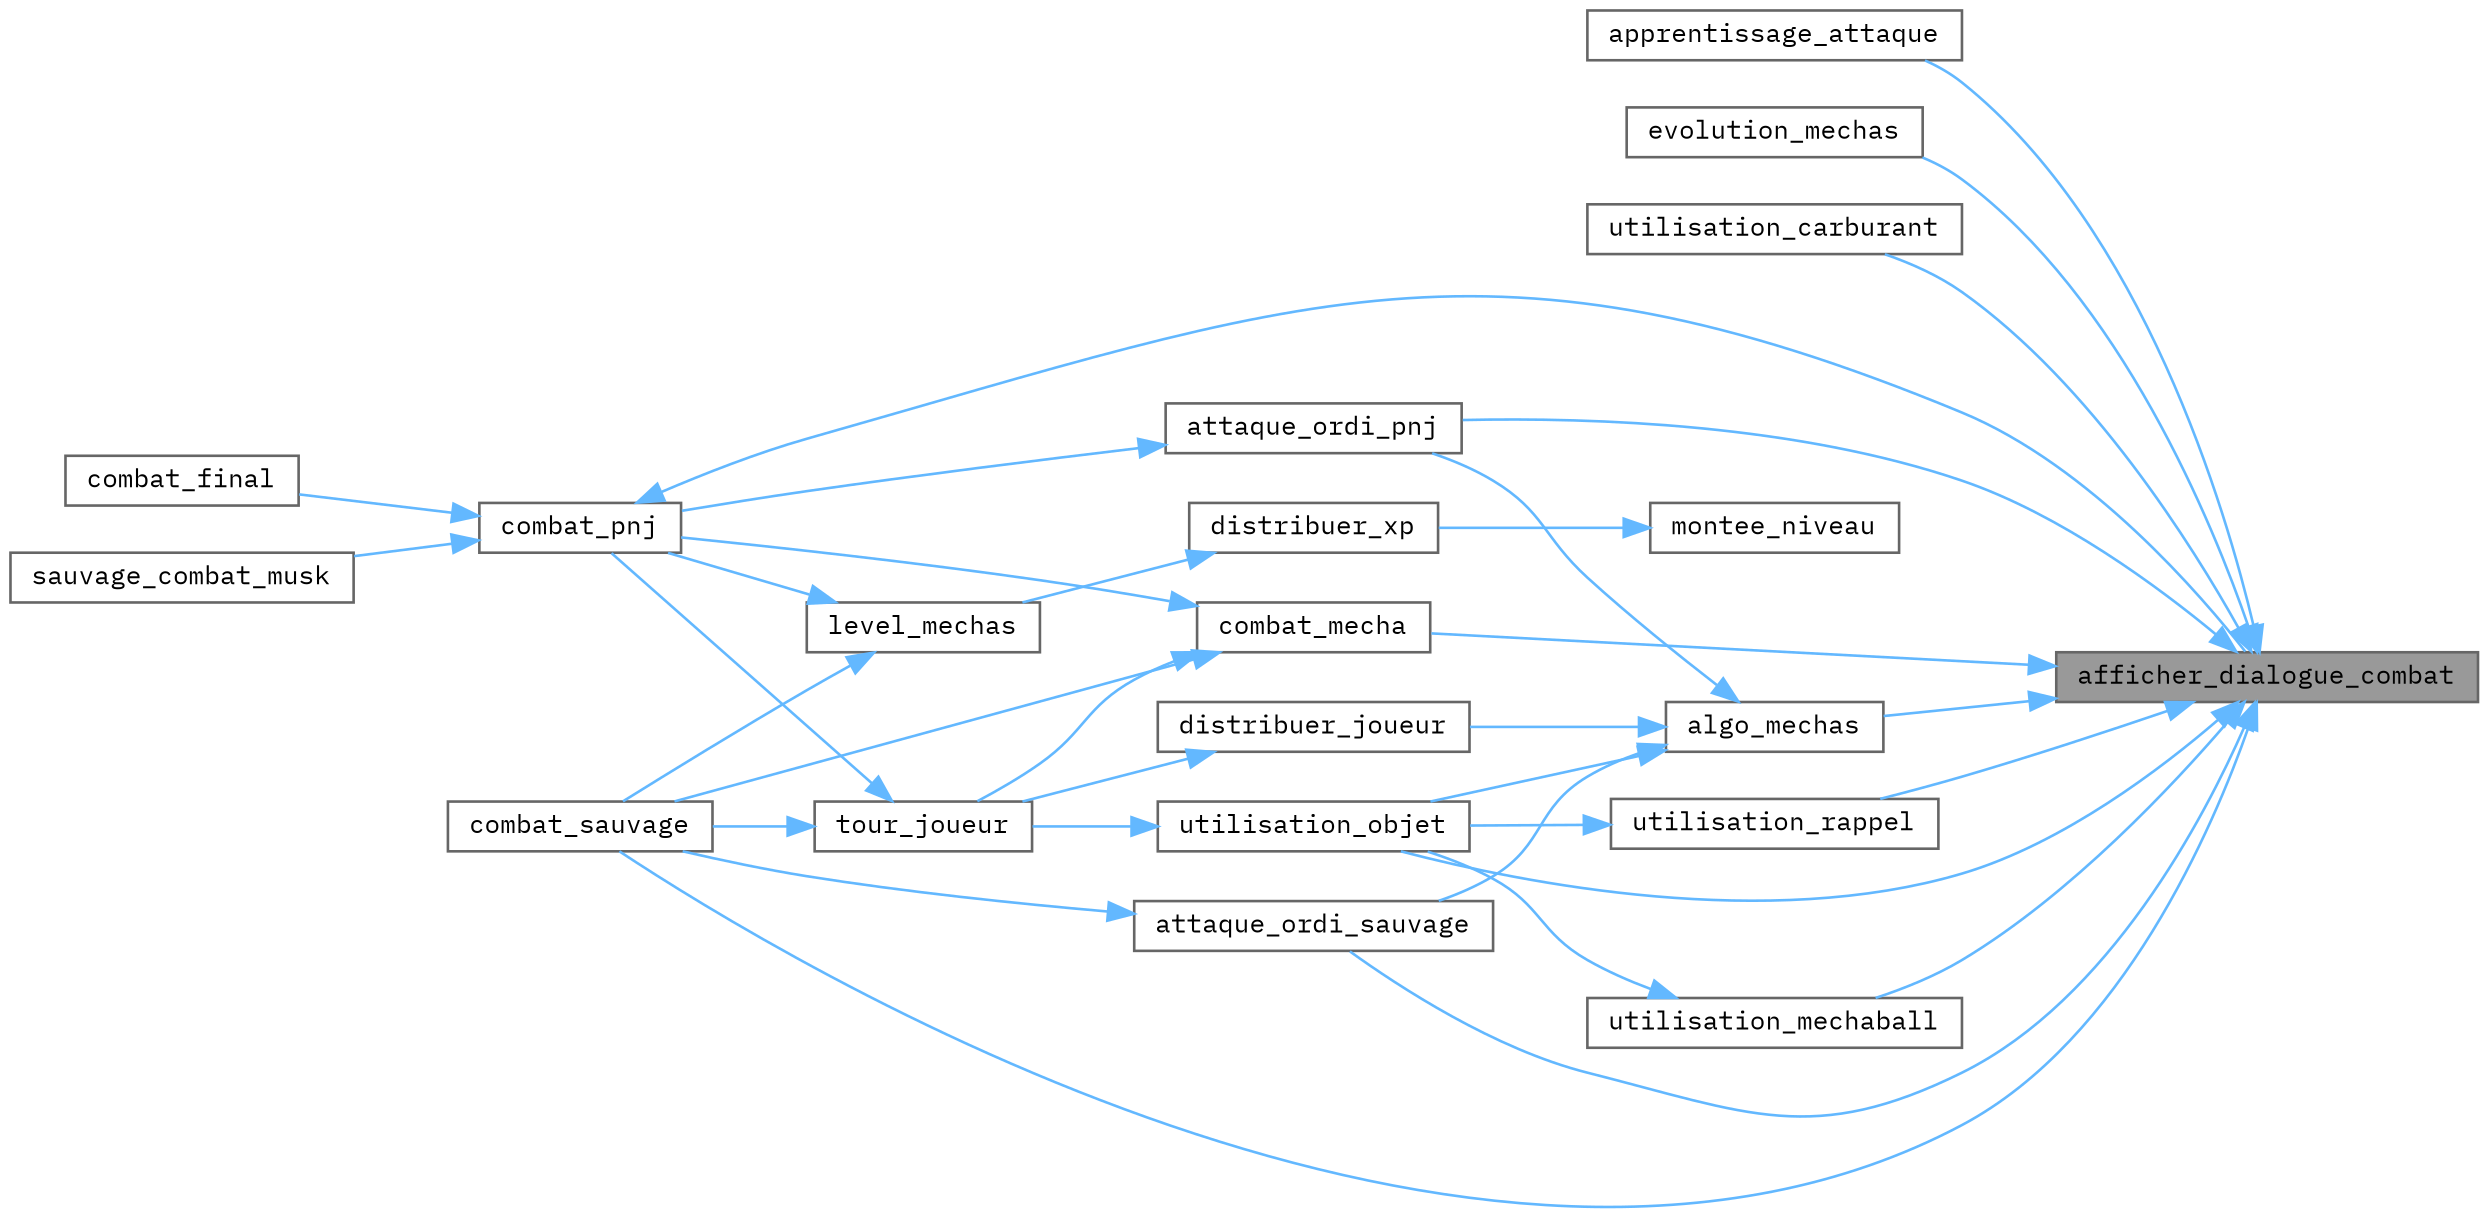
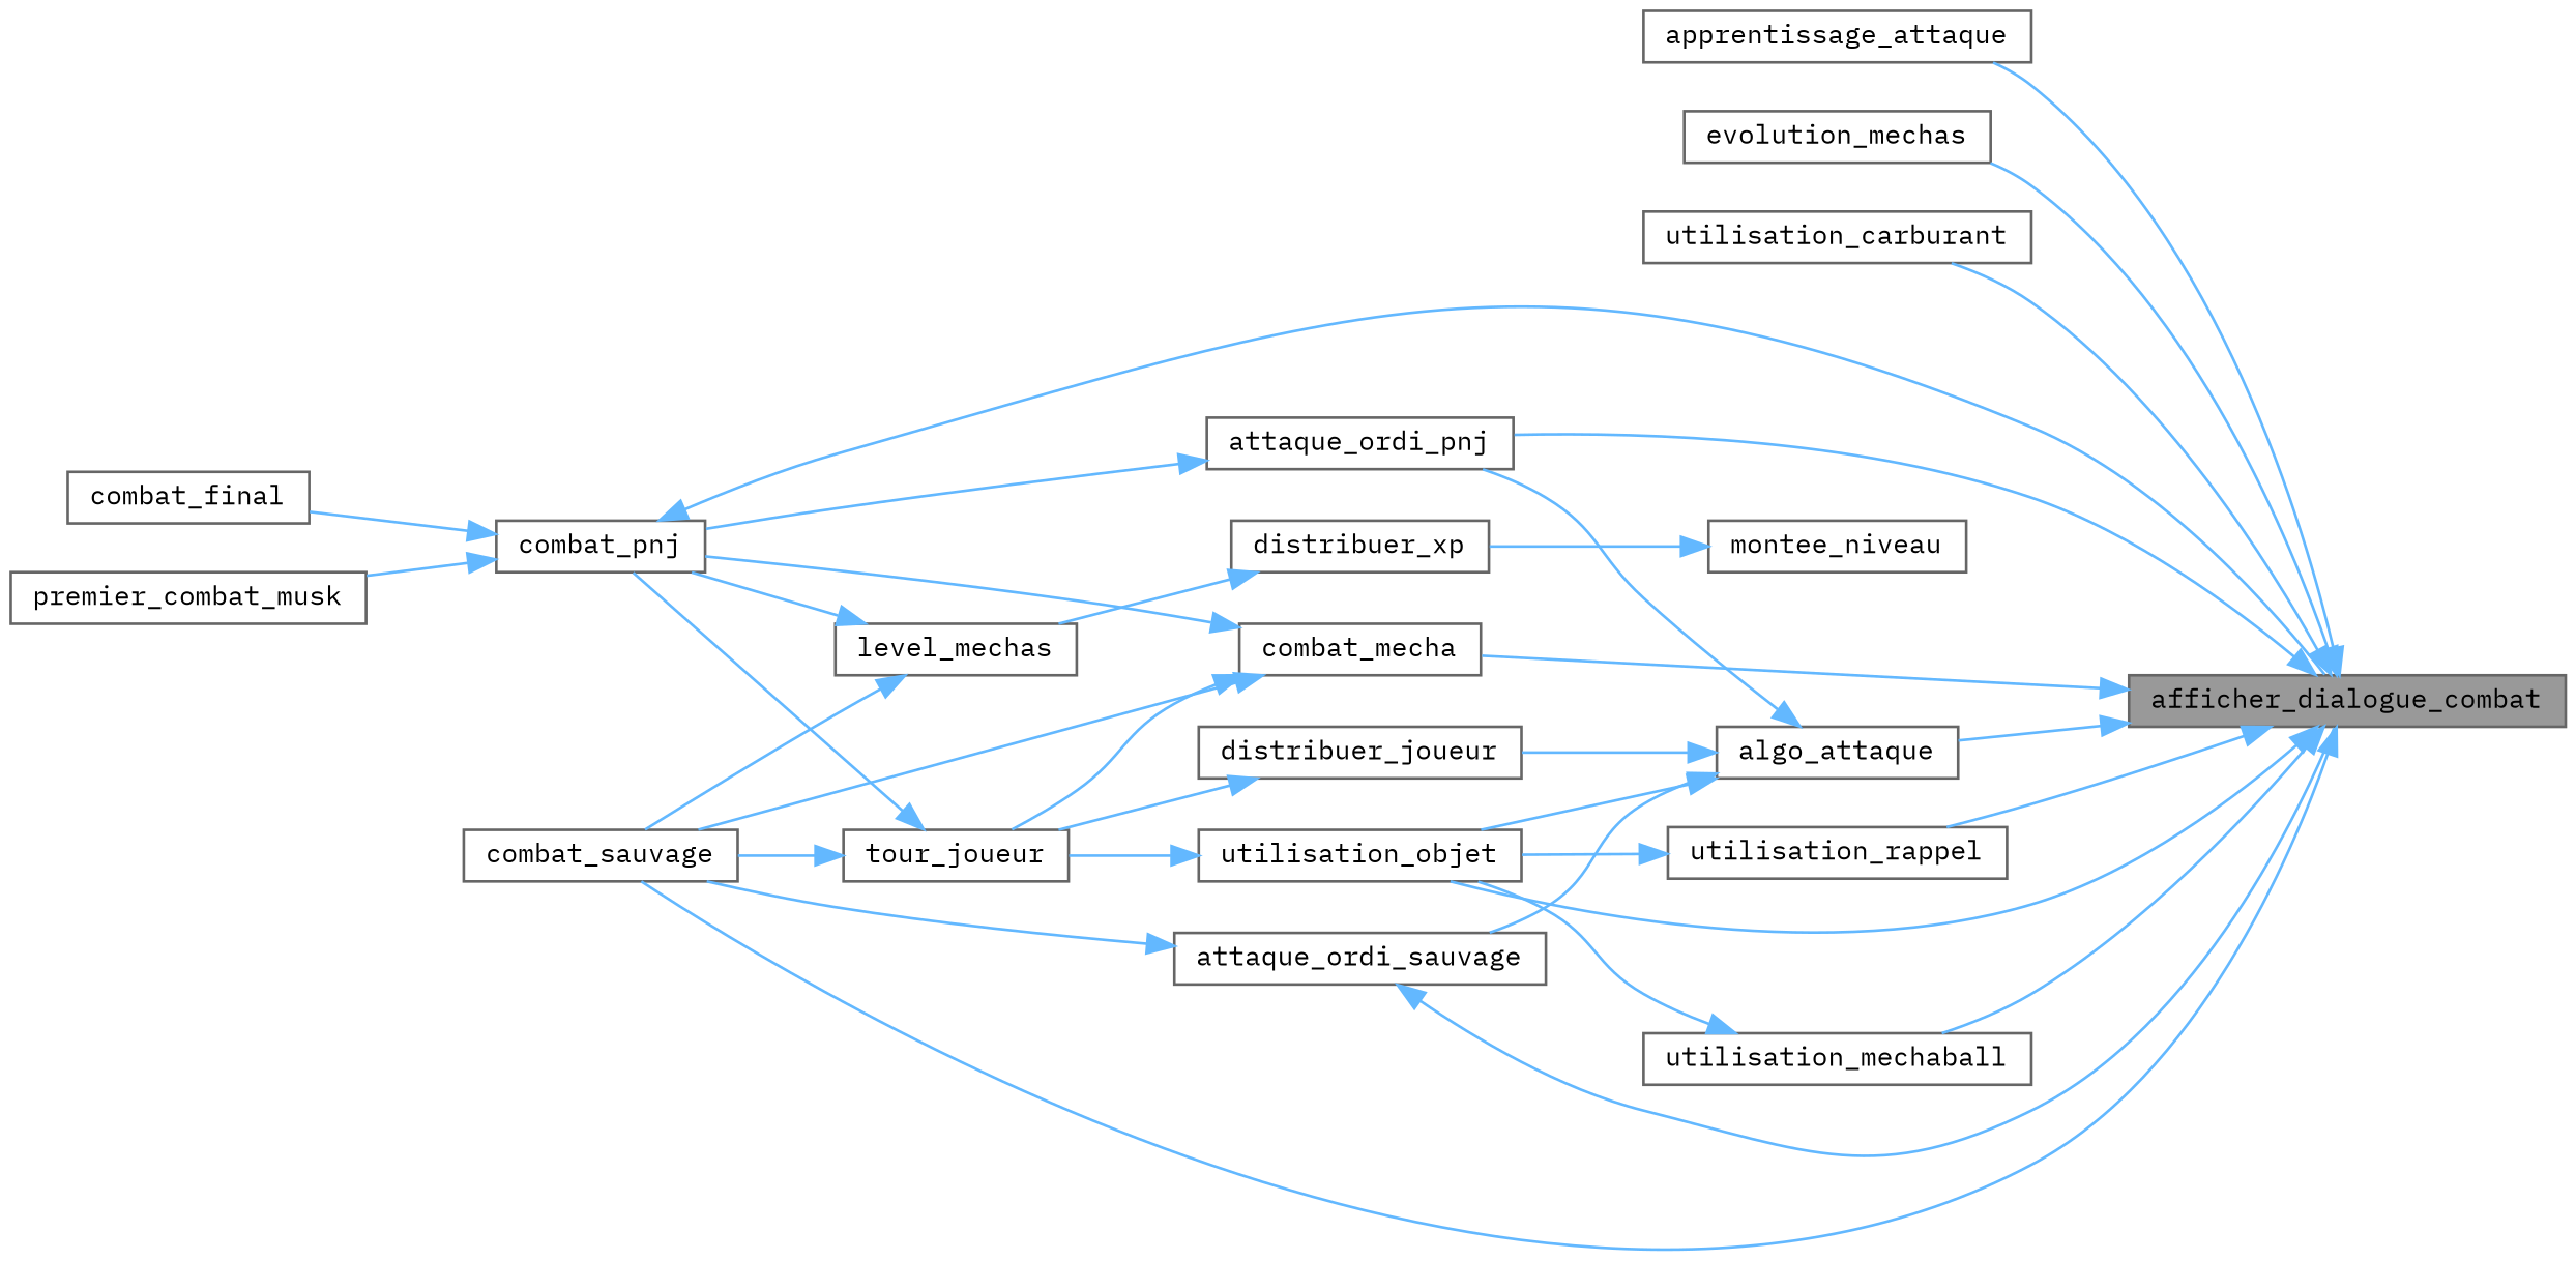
  digraph {
    fontname="IBM Plex Mono"
    rankdir=RL
    node [color=grey40 fillcolor=white fontname="IBM Plex Mono" fontsize=10 shape=box style=filled]
    edge [color=steelblue1 dir=back fontname="IBM Plex Mono" fontsize=10 labelfontname=Helvetica labelfontsize=10 style=solid]
    n1 [color=gray40 fillcolor=grey60 fontcolor=black height=0.2 label=afficher_dialogue_combat width=0.4]
-   n2 [height=0.2 label=algo_mechas width=0.4]
+   n2 [height=0.2 label=algo_attaque width=0.4]
    n3 [height=0.2 label=combat_sauvage width=0.4]
    n4 [height=0.2 label=attaque_ordi_pnj width=0.4]
    n5 [height=0.2 label=attaque_ordi_sauvage width=0.4]
    n6 [height=0.2 label=apprentissage_attaque width=0.4]
    n7 [height=0.2 label=combat_mecha width=0.4]
    n8 [height=0.2 label=evolution_mechas width=0.4]
    n9 [height=0.2 label=utilisation_carburant width=0.4]
    n10 [height=0.2 label=utilisation_objet width=0.4]
    n11 [height=0.2 label=utilisation_mechaball width=0.4]
    n12 [height=0.2 label=utilisation_rappel width=0.4]
    n13 [height=0.2 label=distribuer_joueur width=0.4]
    n14 [height=0.2 label=combat_pnj width=0.4]
    n15 [height=0.2 label=combat_final width=0.4]
-   n16 [height=0.2 label=sauvage_combat_musk width=0.4]
+   n16 [height=0.2 label=premier_combat_musk width=0.4]
    n17 [height=0.2 label=tour_joueur width=0.4]
    n18 [height=0.2 label=montee_niveau width=0.4]
    n19 [height=0.2 label=distribuer_xp width=0.4]
    n20 [height=0.2 label=level_mechas width=0.4]
    n1 -> n2
    n1 -> n3
    n1 -> n4
-   n1 -> n5
+   n5 -> n1
    n1 -> n6
    n1 -> n7
    n1 -> n8
    n1 -> n9
    n1 -> n10
    n1 -> n11
    n1 -> n12
    n2 -> n4
    n2 -> n5
    n2 -> n10
    n2 -> n13
    n4 -> n14
    n5 -> n3
    n7 -> n3
    n7 -> n14
    n7 -> n17
    n10 -> n17
    n11 -> n10
    n12 -> n10
    n13 -> n17
    n14 -> n1
    n14 -> n15
    n14 -> n16
    n17 -> n3
    n17 -> n14
    n18 -> n19
    n19 -> n20
    n20 -> n3
    n20 -> n14
  }
